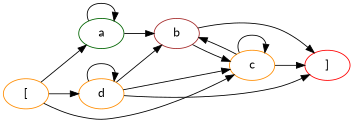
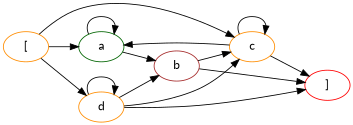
  digraph {
    fontname=Lato
    rankdir=LR
    node [color=darkorange fontname=Lato]
    edge [fontname=Lato]
    n1 [label="["]
    n2 [color=darkgreen label=a]
    n3 [label=c]
    n4 [label=d]
    n5 [color=brown label=b]
    n6 [color=red label="]"]
    n1 -> n2
    n1 -> n3
    n1 -> n4
    n2 -> n2
    n2 -> n5
    n3 -> n3
-   n3 -> n5
+   n3 -> n2
    n3 -> n6
    n4 -> n3
    n4 -> n4
    n4 -> n5
    n4 -> n6
    n5 -> n3
    n5 -> n6
  }
